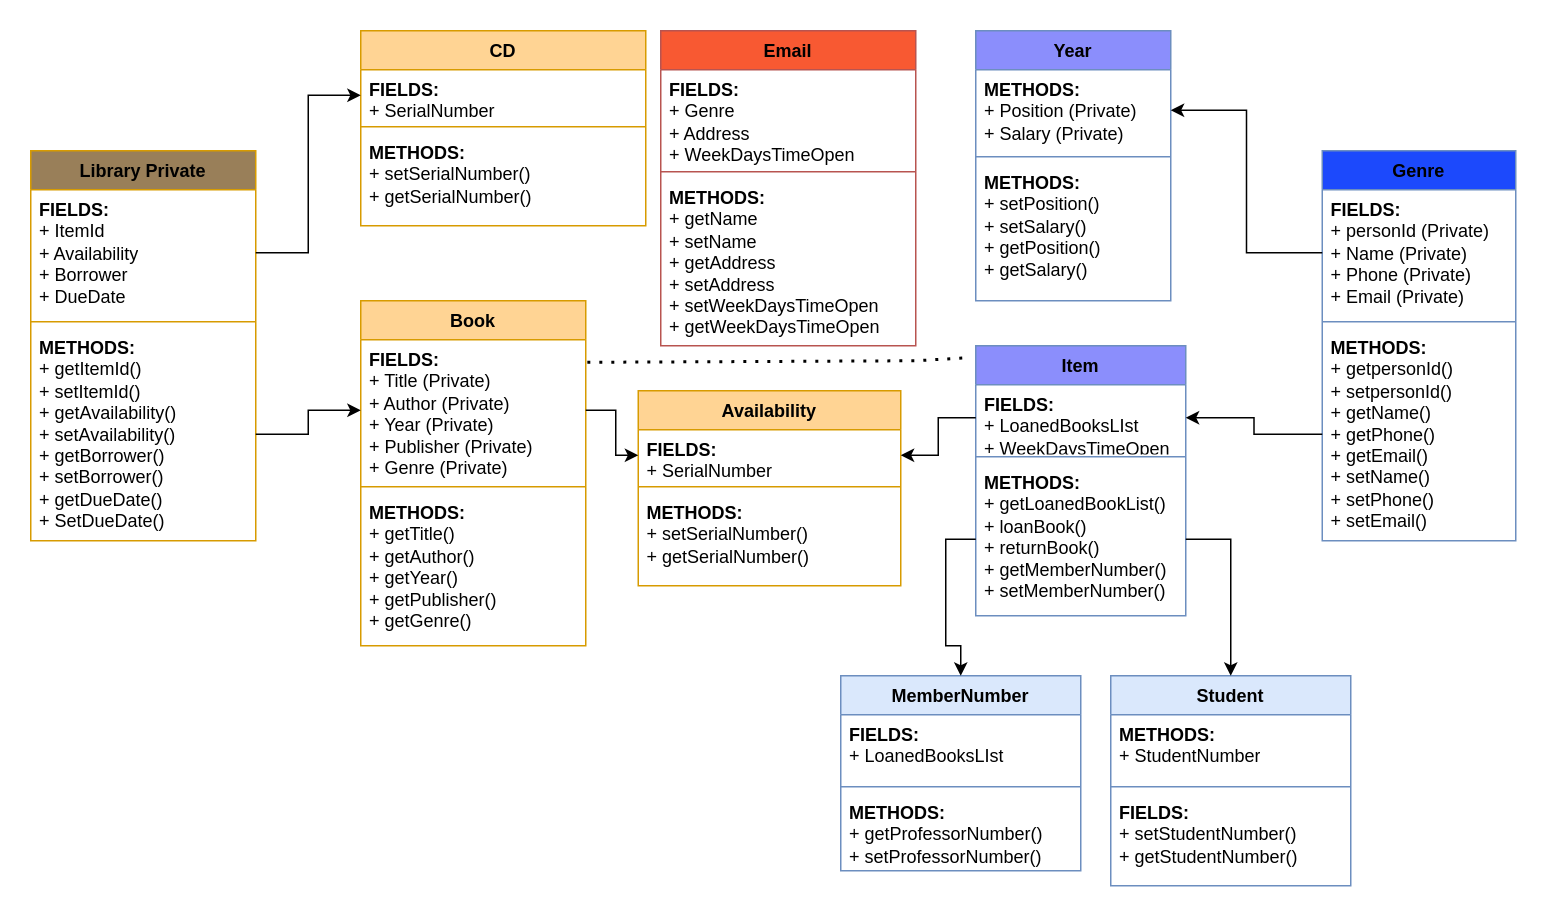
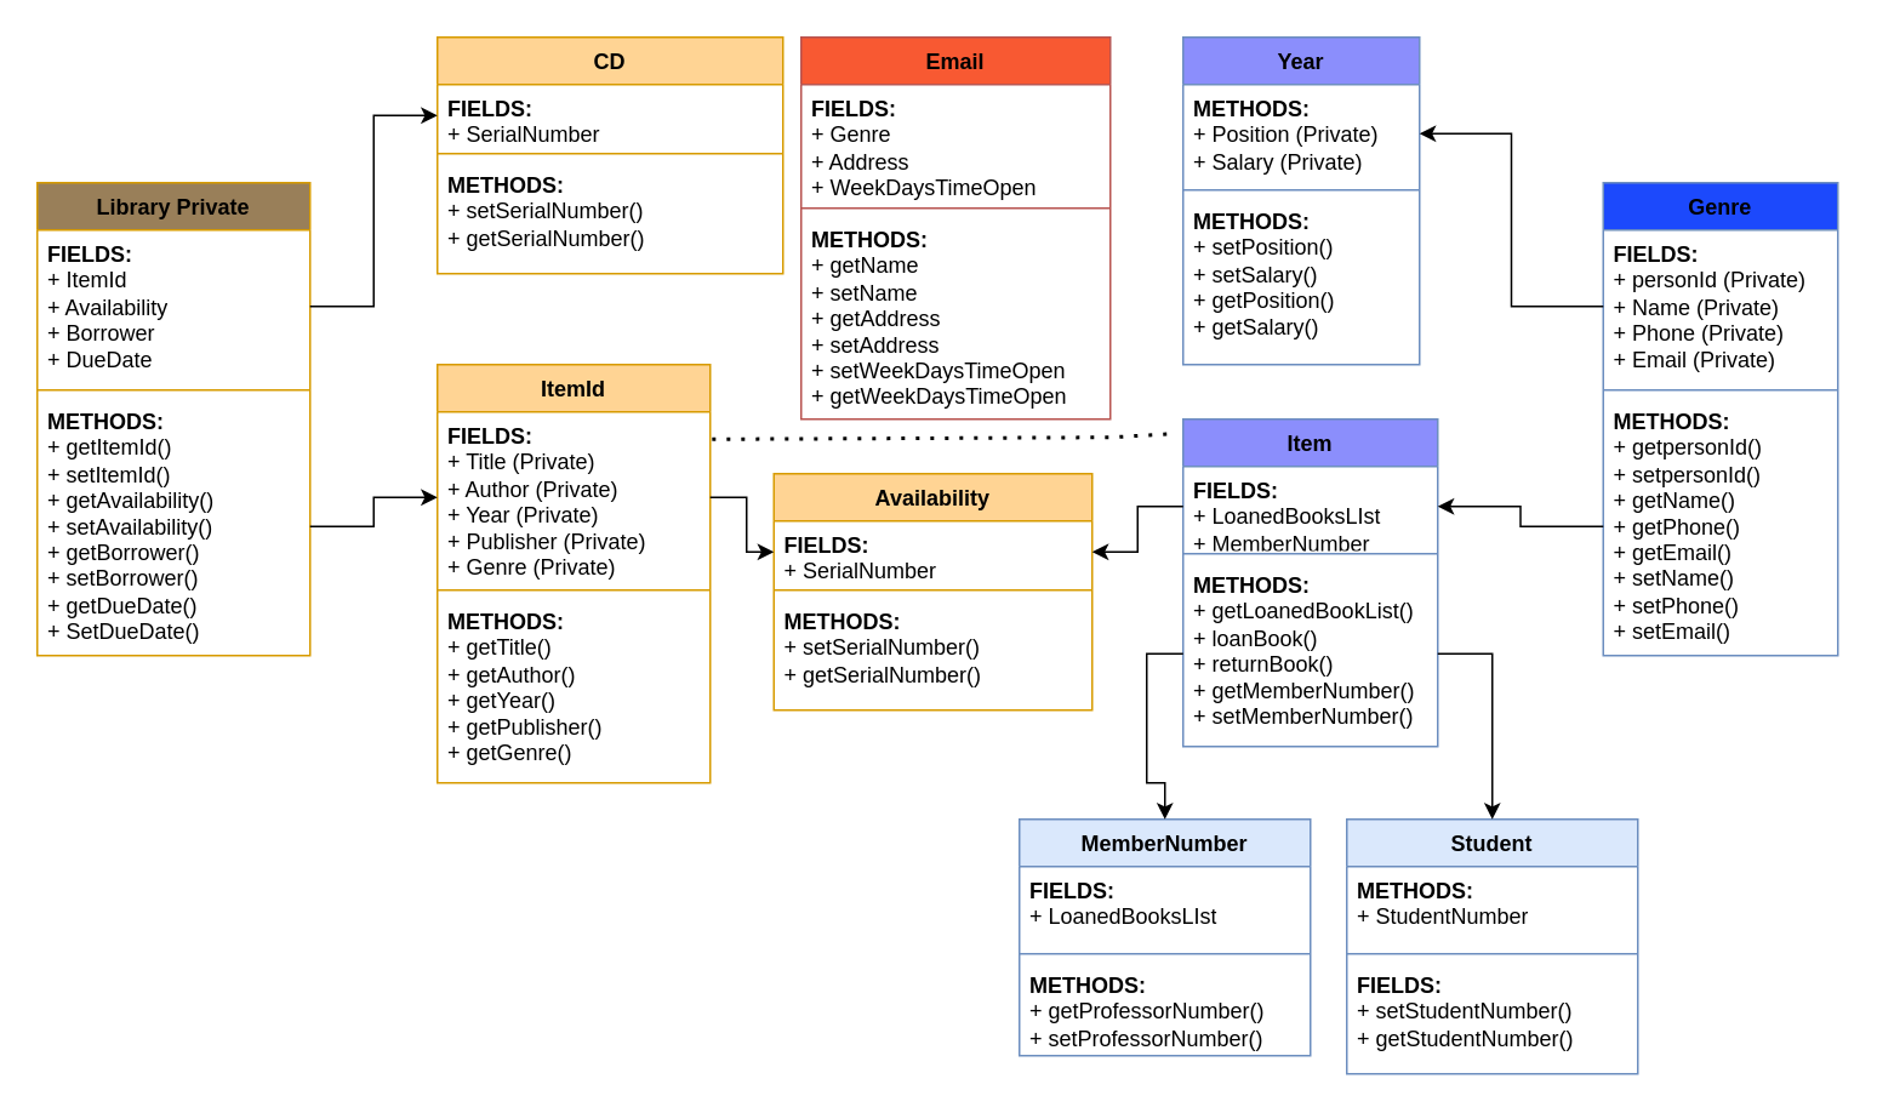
  <mxCell id="0" />
  <mxCell id="1" parent="0" />
  <mxCell id="2" value="Email" style="swimlane;fontStyle=1;align=center;verticalAlign=top;childLayout=stackLayout;horizontal=1;startSize=26;horizontalStack=0;resizeParent=1;resizeParentMax=0;resizeLast=0;collapsible=1;marginBottom=0;whiteSpace=wrap;html=1;fillColor=#F85932;strokeColor=#b85450;" vertex="1" parent="1"><mxGeometry x="440" y="20" width="170" height="210" as="geometry"><mxRectangle x="-1300" y="300" width="80" height="30" as="alternateBounds" /></mxGeometry></mxCell>
  <mxCell id="3" value="&lt;b&gt;FIELDS:&lt;br&gt;&lt;/b&gt;+ Genre&lt;br&gt;+ Address&lt;br&gt;+ WeekDaysTimeOpen" style="text;strokeColor=none;fillColor=none;align=left;verticalAlign=top;spacingLeft=4;spacingRight=4;overflow=hidden;rotatable=0;points=[[0,0.5],[1,0.5]];portConstraint=eastwest;whiteSpace=wrap;html=1;" vertex="1" parent="2"><mxGeometry y="26" width="170" height="64" as="geometry" /></mxCell>
  <mxCell id="4" value="" style="line;strokeWidth=1;fillColor=none;align=left;verticalAlign=middle;spacingTop=-1;spacingLeft=3;spacingRight=3;rotatable=0;labelPosition=right;points=[];portConstraint=eastwest;strokeColor=inherit;" vertex="1" parent="2"><mxGeometry y="90" width="170" height="8" as="geometry" /></mxCell>
  <mxCell id="5" value="&lt;b&gt;METHODS:&lt;br&gt;&lt;/b&gt;+ getName&lt;br&gt;+ setName&lt;br&gt;+ getAddress&lt;br&gt;+ setAddress&lt;br&gt;+ setWeekDaysTimeOpen&lt;br&gt;+ getWeekDaysTimeOpen&lt;br&gt;" style="text;strokeColor=none;fillColor=none;align=left;verticalAlign=top;spacingLeft=4;spacingRight=4;overflow=hidden;rotatable=0;points=[[0,0.5],[1,0.5]];portConstraint=eastwest;whiteSpace=wrap;html=1;" vertex="1" parent="2"><mxGeometry y="98" width="170" height="112" as="geometry" /></mxCell>
  <mxCell id="6" value="Genre" style="swimlane;fontStyle=1;align=center;verticalAlign=top;childLayout=stackLayout;horizontal=1;startSize=26;horizontalStack=0;resizeParent=1;resizeParentMax=0;resizeLast=0;collapsible=1;marginBottom=0;whiteSpace=wrap;html=1;fillColor=#1C49FC;strokeColor=#6c8ebf;" vertex="1" parent="1"><mxGeometry x="881" y="100" width="129" height="260" as="geometry"><mxRectangle x="-1300" y="300" width="80" height="30" as="alternateBounds" /></mxGeometry></mxCell>
  <mxCell id="7" value="&lt;b&gt;FIELDS:&lt;br&gt;&lt;/b&gt;+ personId (Private)&lt;br&gt;+ Name (Private)&lt;br&gt;+ Phone (Private)&lt;br&gt;+ Email (Private)" style="text;strokeColor=none;fillColor=none;align=left;verticalAlign=top;spacingLeft=4;spacingRight=4;overflow=hidden;rotatable=0;points=[[0,0.5],[1,0.5]];portConstraint=eastwest;whiteSpace=wrap;html=1;" vertex="1" parent="6"><mxGeometry y="26" width="129" height="84" as="geometry" /></mxCell>
  <mxCell id="8" value="" style="line;strokeWidth=1;fillColor=none;align=left;verticalAlign=middle;spacingTop=-1;spacingLeft=3;spacingRight=3;rotatable=0;labelPosition=right;points=[];portConstraint=eastwest;strokeColor=inherit;" vertex="1" parent="6"><mxGeometry y="110" width="129" height="8" as="geometry" /></mxCell>
  <mxCell id="9" value="&lt;b&gt;METHODS:&lt;/b&gt;&lt;br&gt;+ getpersonId()&lt;br&gt;+ setpersonId()&lt;br&gt;+ getName()&lt;br style=&quot;border-color: var(--border-color);&quot;&gt;+ getPhone()&lt;br style=&quot;border-color: var(--border-color);&quot;&gt;+ getEmail()&lt;br&gt;+&amp;nbsp;setName()&lt;br&gt;+&amp;nbsp;setPhone()&lt;br&gt;+ setEmail()" style="text;strokeColor=none;fillColor=none;align=left;verticalAlign=top;spacingLeft=4;spacingRight=4;overflow=hidden;rotatable=0;points=[[0,0.5],[1,0.5]];portConstraint=eastwest;whiteSpace=wrap;html=1;" vertex="1" parent="6"><mxGeometry y="118" width="129" height="142" as="geometry" /></mxCell>
  <mxCell id="10" value="Item" style="swimlane;fontStyle=1;align=center;verticalAlign=top;childLayout=stackLayout;horizontal=1;startSize=26;horizontalStack=0;resizeParent=1;resizeParentMax=0;resizeLast=0;collapsible=1;marginBottom=0;whiteSpace=wrap;html=1;fillColor=#8B8EFC;strokeColor=#6c8ebf;" vertex="1" parent="1"><mxGeometry x="650" y="230" width="140" height="180" as="geometry"><mxRectangle x="-1300" y="300" width="80" height="30" as="alternateBounds" /></mxGeometry></mxCell>
- <mxCell id="11" value="&lt;b&gt;FIELDS:&lt;br&gt;&lt;/b&gt;+ LoanedBooksLIst&lt;br&gt;+ WeekDaysTimeOpen" style="text;strokeColor=none;fillColor=none;align=left;verticalAlign=top;spacingLeft=4;spacingRight=4;overflow=hidden;rotatable=0;points=[[0,0.5],[1,0.5]];portConstraint=eastwest;whiteSpace=wrap;html=1;" vertex="1" parent="10"><mxGeometry y="26" width="140" height="44" as="geometry" /></mxCell>
+ <mxCell id="11" value="&lt;b&gt;FIELDS:&lt;br&gt;&lt;/b&gt;+ LoanedBooksLIst&lt;br&gt;+ MemberNumber" style="text;strokeColor=none;fillColor=none;align=left;verticalAlign=top;spacingLeft=4;spacingRight=4;overflow=hidden;rotatable=0;points=[[0,0.5],[1,0.5]];portConstraint=eastwest;whiteSpace=wrap;html=1;" vertex="1" parent="10"><mxGeometry y="26" width="140" height="44" as="geometry" /></mxCell>
  <mxCell id="12" value="" style="line;strokeWidth=1;fillColor=none;align=left;verticalAlign=middle;spacingTop=-1;spacingLeft=3;spacingRight=3;rotatable=0;labelPosition=right;points=[];portConstraint=eastwest;strokeColor=inherit;" vertex="1" parent="10"><mxGeometry y="70" width="140" height="8" as="geometry" /></mxCell>
  <mxCell id="13" value="&lt;b&gt;METHODS:&lt;/b&gt;&lt;br&gt;+&amp;nbsp;getLoanedBookList()&lt;br&gt;+ loanBook()&lt;br&gt;+ returnBook()&lt;br&gt;+ getMemberNumber()&lt;br style=&quot;border-color: var(--border-color);&quot;&gt;+ setMemberNumber()" style="text;strokeColor=none;fillColor=none;align=left;verticalAlign=top;spacingLeft=4;spacingRight=4;overflow=hidden;rotatable=0;points=[[0,0.5],[1,0.5]];portConstraint=eastwest;whiteSpace=wrap;html=1;" vertex="1" parent="10"><mxGeometry y="78" width="140" height="102" as="geometry" /></mxCell>
  <mxCell id="14" value="Year" style="swimlane;fontStyle=1;align=center;verticalAlign=top;childLayout=stackLayout;horizontal=1;startSize=26;horizontalStack=0;resizeParent=1;resizeParentMax=0;resizeLast=0;collapsible=1;marginBottom=0;whiteSpace=wrap;html=1;fillColor=#8B8EFC;strokeColor=#6c8ebf;" vertex="1" parent="1"><mxGeometry x="650" y="20" width="130" height="180" as="geometry"><mxRectangle x="-1300" y="300" width="80" height="30" as="alternateBounds" /></mxGeometry></mxCell>
  <mxCell id="15" value="&lt;b&gt;METHODS:&lt;br&gt;&lt;/b&gt;+ Position (Private)&amp;nbsp;&lt;br&gt;+ Salary (Private)" style="text;strokeColor=none;fillColor=none;align=left;verticalAlign=top;spacingLeft=4;spacingRight=4;overflow=hidden;rotatable=0;points=[[0,0.5],[1,0.5]];portConstraint=eastwest;whiteSpace=wrap;html=1;" vertex="1" parent="14"><mxGeometry y="26" width="130" height="54" as="geometry" /></mxCell>
  <mxCell id="16" value="" style="line;strokeWidth=1;fillColor=none;align=left;verticalAlign=middle;spacingTop=-1;spacingLeft=3;spacingRight=3;rotatable=0;labelPosition=right;points=[];portConstraint=eastwest;strokeColor=inherit;" vertex="1" parent="14"><mxGeometry y="80" width="130" height="8" as="geometry" /></mxCell>
  <mxCell id="17" value="&lt;b&gt;METHODS:&lt;/b&gt;&lt;br&gt;+ setPosition()&lt;br style=&quot;border-color: var(--border-color);&quot;&gt;+ setSalary()&lt;br&gt;+&amp;nbsp;getPosition()&lt;br&gt;+&amp;nbsp;getSalary()" style="text;strokeColor=none;fillColor=none;align=left;verticalAlign=top;spacingLeft=4;spacingRight=4;overflow=hidden;rotatable=0;points=[[0,0.5],[1,0.5]];portConstraint=eastwest;whiteSpace=wrap;html=1;" vertex="1" parent="14"><mxGeometry y="88" width="130" height="92" as="geometry" /></mxCell>
  <mxCell id="18" value="MemberNumber" style="swimlane;fontStyle=1;align=center;verticalAlign=top;childLayout=stackLayout;horizontal=1;startSize=26;horizontalStack=0;resizeParent=1;resizeParentMax=0;resizeLast=0;collapsible=1;marginBottom=0;whiteSpace=wrap;html=1;fillColor=#dae8fc;strokeColor=#6c8ebf;" vertex="1" parent="1"><mxGeometry x="560" y="450" width="160" height="130" as="geometry"><mxRectangle x="-1300" y="300" width="80" height="30" as="alternateBounds" /></mxGeometry></mxCell>
  <mxCell id="19" value="&lt;b style=&quot;&quot;&gt;FIELDS:&lt;br&gt;&lt;/b&gt;+ LoanedBooksLIst" style="text;strokeColor=none;fillColor=none;align=left;verticalAlign=top;spacingLeft=4;spacingRight=4;overflow=hidden;rotatable=0;points=[[0,0.5],[1,0.5]];portConstraint=eastwest;whiteSpace=wrap;html=1;" vertex="1" parent="18"><mxGeometry y="26" width="160" height="44" as="geometry" /></mxCell>
  <mxCell id="20" value="" style="line;strokeWidth=1;fillColor=none;align=left;verticalAlign=middle;spacingTop=-1;spacingLeft=3;spacingRight=3;rotatable=0;labelPosition=right;points=[];portConstraint=eastwest;strokeColor=inherit;" vertex="1" parent="18"><mxGeometry y="70" width="160" height="8" as="geometry" /></mxCell>
  <mxCell id="21" value="&lt;b style=&quot;&quot;&gt;METHODS:&lt;/b&gt;&lt;br&gt;+ getProfessorNumber()&lt;br&gt;+ setProfessorNumber()" style="text;strokeColor=none;fillColor=none;align=left;verticalAlign=top;spacingLeft=4;spacingRight=4;overflow=hidden;rotatable=0;points=[[0,0.5],[1,0.5]];portConstraint=eastwest;whiteSpace=wrap;html=1;" vertex="1" parent="18"><mxGeometry y="78" width="160" height="52" as="geometry" /></mxCell>
  <mxCell id="22" value="Student" style="swimlane;fontStyle=1;align=center;verticalAlign=top;childLayout=stackLayout;horizontal=1;startSize=26;horizontalStack=0;resizeParent=1;resizeParentMax=0;resizeLast=0;collapsible=1;marginBottom=0;whiteSpace=wrap;html=1;fillColor=#dae8fc;strokeColor=#6c8ebf;" vertex="1" parent="1"><mxGeometry x="740" y="450" width="160" height="140" as="geometry"><mxRectangle x="-1300" y="300" width="80" height="30" as="alternateBounds" /></mxGeometry></mxCell>
  <mxCell id="23" value="&lt;b&gt;METHODS:&lt;br&gt;&lt;/b&gt;+ StudentNumber" style="text;strokeColor=none;fillColor=none;align=left;verticalAlign=top;spacingLeft=4;spacingRight=4;overflow=hidden;rotatable=0;points=[[0,0.5],[1,0.5]];portConstraint=eastwest;whiteSpace=wrap;html=1;" vertex="1" parent="22"><mxGeometry y="26" width="160" height="44" as="geometry" /></mxCell>
  <mxCell id="24" value="" style="line;strokeWidth=1;fillColor=none;align=left;verticalAlign=middle;spacingTop=-1;spacingLeft=3;spacingRight=3;rotatable=0;labelPosition=right;points=[];portConstraint=eastwest;strokeColor=inherit;" vertex="1" parent="22"><mxGeometry y="70" width="160" height="8" as="geometry" /></mxCell>
  <mxCell id="25" value="&lt;b&gt;FIELDS:&lt;/b&gt;&lt;br&gt;+ setStudentNumber()&lt;br&gt;+ getStudentNumber()" style="text;strokeColor=none;fillColor=none;align=left;verticalAlign=top;spacingLeft=4;spacingRight=4;overflow=hidden;rotatable=0;points=[[0,0.5],[1,0.5]];portConstraint=eastwest;whiteSpace=wrap;html=1;" vertex="1" parent="22"><mxGeometry y="78" width="160" height="62" as="geometry" /></mxCell>
  <mxCell id="26" style="edgeStyle=orthogonalEdgeStyle;rounded=0;orthogonalLoop=1;jettySize=auto;html=1;exitX=0;exitY=0.5;exitDx=0;exitDy=0;entryX=0.5;entryY=0;entryDx=0;entryDy=0;" edge="1" parent="1" source="13" target="18"><mxGeometry relative="1" as="geometry" /></mxCell>
  <mxCell id="27" style="edgeStyle=orthogonalEdgeStyle;rounded=0;orthogonalLoop=1;jettySize=auto;html=1;exitX=1;exitY=0.5;exitDx=0;exitDy=0;entryX=0.5;entryY=0;entryDx=0;entryDy=0;" edge="1" parent="1" source="13" target="22"><mxGeometry relative="1" as="geometry" /></mxCell>
- <mxCell id="28" value="Book" style="swimlane;fontStyle=1;align=center;verticalAlign=top;childLayout=stackLayout;horizontal=1;startSize=26;horizontalStack=0;resizeParent=1;resizeParentMax=0;resizeLast=0;collapsible=1;marginBottom=0;whiteSpace=wrap;html=1;fillColor=#FFD494;strokeColor=#d79b00;" vertex="1" parent="1"><mxGeometry x="240" y="200" width="150" height="230" as="geometry"><mxRectangle x="-1300" y="300" width="80" height="30" as="alternateBounds" /></mxGeometry></mxCell>
+ <mxCell id="28" value="ItemId" style="swimlane;fontStyle=1;align=center;verticalAlign=top;childLayout=stackLayout;horizontal=1;startSize=26;horizontalStack=0;resizeParent=1;resizeParentMax=0;resizeLast=0;collapsible=1;marginBottom=0;whiteSpace=wrap;html=1;fillColor=#FFD494;strokeColor=#d79b00;" vertex="1" parent="1"><mxGeometry x="240" y="200" width="150" height="230" as="geometry"><mxRectangle x="-1300" y="300" width="80" height="30" as="alternateBounds" /></mxGeometry></mxCell>
  <mxCell id="29" value="&lt;b style=&quot;border-color: var(--border-color);&quot;&gt;FIELDS:&lt;br style=&quot;border-color: var(--border-color);&quot;&gt;&lt;/b&gt;+ Title (Private)&lt;br style=&quot;border-color: var(--border-color);&quot;&gt;+ Author (Private)&lt;br style=&quot;border-color: var(--border-color);&quot;&gt;+ Year (Private)&lt;br style=&quot;border-color: var(--border-color);&quot;&gt;+ Publisher (Private)&lt;br style=&quot;border-color: var(--border-color);&quot;&gt;+ Genre (Private)" style="text;strokeColor=none;fillColor=none;align=left;verticalAlign=top;spacingLeft=4;spacingRight=4;overflow=hidden;rotatable=0;points=[[0,0.5],[1,0.5]];portConstraint=eastwest;whiteSpace=wrap;html=1;" vertex="1" parent="28"><mxGeometry y="26" width="150" height="94" as="geometry" /></mxCell>
  <mxCell id="30" value="" style="line;strokeWidth=1;fillColor=none;align=left;verticalAlign=middle;spacingTop=-1;spacingLeft=3;spacingRight=3;rotatable=0;labelPosition=right;points=[];portConstraint=eastwest;strokeColor=inherit;" vertex="1" parent="28"><mxGeometry y="120" width="150" height="8" as="geometry" /></mxCell>
  <mxCell id="31" value="&lt;b style=&quot;border-color: var(--border-color);&quot;&gt;METHODS:&lt;/b&gt;&lt;br style=&quot;border-color: var(--border-color);&quot;&gt;+&amp;nbsp;getTitle()&lt;br style=&quot;border-color: var(--border-color);&quot;&gt;+&amp;nbsp;getAuthor()&lt;br style=&quot;border-color: var(--border-color);&quot;&gt;+&amp;nbsp;getYear()&lt;br style=&quot;border-color: var(--border-color);&quot;&gt;+&amp;nbsp;getPublisher()&lt;br style=&quot;border-color: var(--border-color);&quot;&gt;+&amp;nbsp;getGenre()" style="text;strokeColor=none;fillColor=none;align=left;verticalAlign=top;spacingLeft=4;spacingRight=4;overflow=hidden;rotatable=0;points=[[0,0.5],[1,0.5]];portConstraint=eastwest;whiteSpace=wrap;html=1;" vertex="1" parent="28"><mxGeometry y="128" width="150" height="102" as="geometry" /></mxCell>
  <mxCell id="32" value="Library Private" style="swimlane;fontStyle=1;align=center;verticalAlign=top;childLayout=stackLayout;horizontal=1;startSize=26;horizontalStack=0;resizeParent=1;resizeParentMax=0;resizeLast=0;collapsible=1;marginBottom=0;whiteSpace=wrap;html=1;fillColor=#997F59;strokeColor=#d79b00;" vertex="1" parent="1"><mxGeometry x="20" y="100" width="150" height="260" as="geometry"><mxRectangle x="-1300" y="300" width="80" height="30" as="alternateBounds" /></mxGeometry></mxCell>
  <mxCell id="33" value="&lt;b&gt;FIELDS:&lt;br&gt;&lt;/b&gt;+ ItemId&lt;br&gt;+ Availability&lt;br&gt;+ Borrower&lt;br&gt;+ DueDate" style="text;strokeColor=none;fillColor=none;align=left;verticalAlign=top;spacingLeft=4;spacingRight=4;overflow=hidden;rotatable=0;points=[[0,0.5],[1,0.5]];portConstraint=eastwest;whiteSpace=wrap;html=1;" vertex="1" parent="32"><mxGeometry y="26" width="150" height="84" as="geometry" /></mxCell>
  <mxCell id="34" value="" style="line;strokeWidth=1;fillColor=none;align=left;verticalAlign=middle;spacingTop=-1;spacingLeft=3;spacingRight=3;rotatable=0;labelPosition=right;points=[];portConstraint=eastwest;strokeColor=inherit;" vertex="1" parent="32"><mxGeometry y="110" width="150" height="8" as="geometry" /></mxCell>
  <mxCell id="35" value="&lt;b&gt;METHODS:&lt;/b&gt;&lt;br&gt;+&amp;nbsp;getItemId()&lt;br&gt;+&amp;nbsp;setItemId()&lt;br&gt;+ getAvailability()&lt;br&gt;+ setAvailability()&lt;br&gt;+ getBorrower()&lt;br&gt;+ setBorrower()&lt;br&gt;+ getDueDate()&lt;br&gt;+ SetDueDate()" style="text;strokeColor=none;fillColor=none;align=left;verticalAlign=top;spacingLeft=4;spacingRight=4;overflow=hidden;rotatable=0;points=[[0,0.5],[1,0.5]];portConstraint=eastwest;whiteSpace=wrap;html=1;" vertex="1" parent="32"><mxGeometry y="118" width="150" height="142" as="geometry" /></mxCell>
  <mxCell id="36" value="CD" style="swimlane;fontStyle=1;align=center;verticalAlign=top;childLayout=stackLayout;horizontal=1;startSize=26;horizontalStack=0;resizeParent=1;resizeParentMax=0;resizeLast=0;collapsible=1;marginBottom=0;whiteSpace=wrap;html=1;fillColor=#FFD494;strokeColor=#d79b00;" vertex="1" parent="1"><mxGeometry x="240" y="20" width="190" height="130" as="geometry"><mxRectangle x="-1300" y="300" width="80" height="30" as="alternateBounds" /></mxGeometry></mxCell>
  <mxCell id="37" value="&lt;b&gt;FIELDS:&lt;br&gt;&lt;/b&gt;+ SerialNumber" style="text;strokeColor=none;fillColor=none;align=left;verticalAlign=top;spacingLeft=4;spacingRight=4;overflow=hidden;rotatable=0;points=[[0,0.5],[1,0.5]];portConstraint=eastwest;whiteSpace=wrap;html=1;" vertex="1" parent="36"><mxGeometry y="26" width="190" height="34" as="geometry" /></mxCell>
  <mxCell id="38" value="" style="line;strokeWidth=1;fillColor=none;align=left;verticalAlign=middle;spacingTop=-1;spacingLeft=3;spacingRight=3;rotatable=0;labelPosition=right;points=[];portConstraint=eastwest;strokeColor=inherit;" vertex="1" parent="36"><mxGeometry y="60" width="190" height="8" as="geometry" /></mxCell>
  <mxCell id="39" value="&lt;b style=&quot;&quot;&gt;METHODS:&lt;/b&gt;&lt;br&gt;+ setSerialNumber()&lt;br&gt;+ getSerialNumber()" style="text;strokeColor=none;fillColor=none;align=left;verticalAlign=top;spacingLeft=4;spacingRight=4;overflow=hidden;rotatable=0;points=[[0,0.5],[1,0.5]];portConstraint=eastwest;whiteSpace=wrap;html=1;" vertex="1" parent="36"><mxGeometry y="68" width="190" height="62" as="geometry" /></mxCell>
  <mxCell id="40" style="edgeStyle=orthogonalEdgeStyle;rounded=0;orthogonalLoop=1;jettySize=auto;html=1;exitX=1;exitY=0.5;exitDx=0;exitDy=0;entryX=0;entryY=0.5;entryDx=0;entryDy=0;" edge="1" parent="1" source="35" target="29"><mxGeometry relative="1" as="geometry" /></mxCell>
  <mxCell id="41" style="edgeStyle=orthogonalEdgeStyle;rounded=0;orthogonalLoop=1;jettySize=auto;html=1;exitX=1;exitY=0.5;exitDx=0;exitDy=0;entryX=0;entryY=0.5;entryDx=0;entryDy=0;" edge="1" parent="1" source="33" target="37"><mxGeometry relative="1" as="geometry" /></mxCell>
  <mxCell id="42" style="edgeStyle=orthogonalEdgeStyle;rounded=0;orthogonalLoop=1;jettySize=auto;html=1;exitX=0;exitY=0.5;exitDx=0;exitDy=0;" edge="1" parent="1" source="7" target="15"><mxGeometry relative="1" as="geometry" /></mxCell>
  <mxCell id="43" style="edgeStyle=orthogonalEdgeStyle;rounded=0;orthogonalLoop=1;jettySize=auto;html=1;exitX=0;exitY=0.5;exitDx=0;exitDy=0;entryX=1;entryY=0.5;entryDx=0;entryDy=0;" edge="1" parent="1" source="9" target="11"><mxGeometry relative="1" as="geometry" /></mxCell>
  <mxCell id="44" value="Availability" style="swimlane;fontStyle=1;align=center;verticalAlign=top;childLayout=stackLayout;horizontal=1;startSize=26;horizontalStack=0;resizeParent=1;resizeParentMax=0;resizeLast=0;collapsible=1;marginBottom=0;whiteSpace=wrap;html=1;fillColor=#FFD494;strokeColor=#d79b00;" vertex="1" parent="1"><mxGeometry x="425" y="260" width="175" height="130" as="geometry"><mxRectangle x="-1300" y="300" width="80" height="30" as="alternateBounds" /></mxGeometry></mxCell>
  <mxCell id="45" value="&lt;b style=&quot;&quot;&gt;FIELDS:&lt;br&gt;&lt;/b&gt;+&amp;nbsp;SerialNumber" style="text;strokeColor=none;fillColor=none;align=left;verticalAlign=top;spacingLeft=4;spacingRight=4;overflow=hidden;rotatable=0;points=[[0,0.5],[1,0.5]];portConstraint=eastwest;whiteSpace=wrap;html=1;" vertex="1" parent="44"><mxGeometry y="26" width="175" height="34" as="geometry" /></mxCell>
  <mxCell id="46" value="" style="line;strokeWidth=1;fillColor=none;align=left;verticalAlign=middle;spacingTop=-1;spacingLeft=3;spacingRight=3;rotatable=0;labelPosition=right;points=[];portConstraint=eastwest;strokeColor=inherit;" vertex="1" parent="44"><mxGeometry y="60" width="175" height="8" as="geometry" /></mxCell>
  <mxCell id="47" value="&lt;b style=&quot;&quot;&gt;METHODS:&lt;/b&gt;&lt;br&gt;+ setSerialNumber()&lt;br&gt;+ getSerialNumber()" style="text;strokeColor=none;fillColor=none;align=left;verticalAlign=top;spacingLeft=4;spacingRight=4;overflow=hidden;rotatable=0;points=[[0,0.5],[1,0.5]];portConstraint=eastwest;whiteSpace=wrap;html=1;" vertex="1" parent="44"><mxGeometry y="68" width="175" height="62" as="geometry" /></mxCell>
  <mxCell id="48" style="edgeStyle=orthogonalEdgeStyle;rounded=0;orthogonalLoop=1;jettySize=auto;html=1;exitX=1;exitY=0.5;exitDx=0;exitDy=0;entryX=0;entryY=0.5;entryDx=0;entryDy=0;" edge="1" parent="1" source="29" target="45"><mxGeometry relative="1" as="geometry" /></mxCell>
  <mxCell id="49" value="" style="endArrow=none;dashed=1;html=1;dashPattern=1 3;strokeWidth=2;rounded=0;exitX=1.007;exitY=0.16;exitDx=0;exitDy=0;exitPerimeter=0;entryX=-0.031;entryY=0.044;entryDx=0;entryDy=0;entryPerimeter=0;" edge="1" parent="1" source="29" target="10"><mxGeometry width="50" height="50" relative="1" as="geometry"><mxPoint x="540" y="310" as="sourcePoint" /><mxPoint x="650" y="260" as="targetPoint" /><Array as="points"><mxPoint x="610" y="240" /></Array></mxGeometry></mxCell>
  <mxCell id="50" value="" style="edgeStyle=orthogonalEdgeStyle;rounded=0;orthogonalLoop=1;jettySize=auto;html=1;" edge="1" parent="1" source="11" target="45"><mxGeometry relative="1" as="geometry" /></mxCell>
